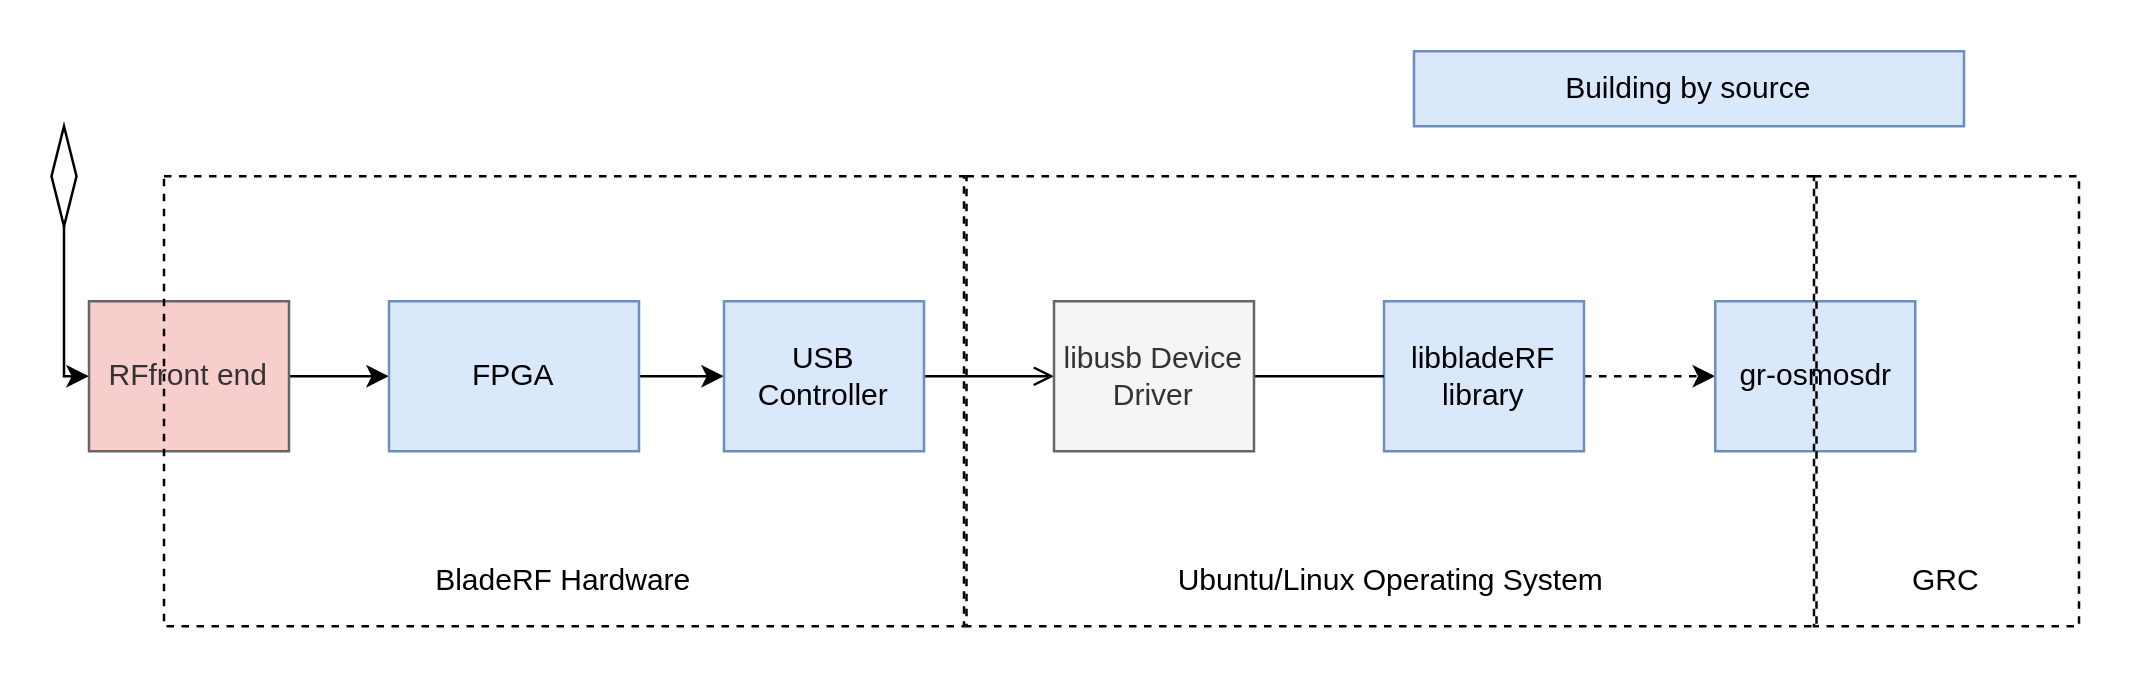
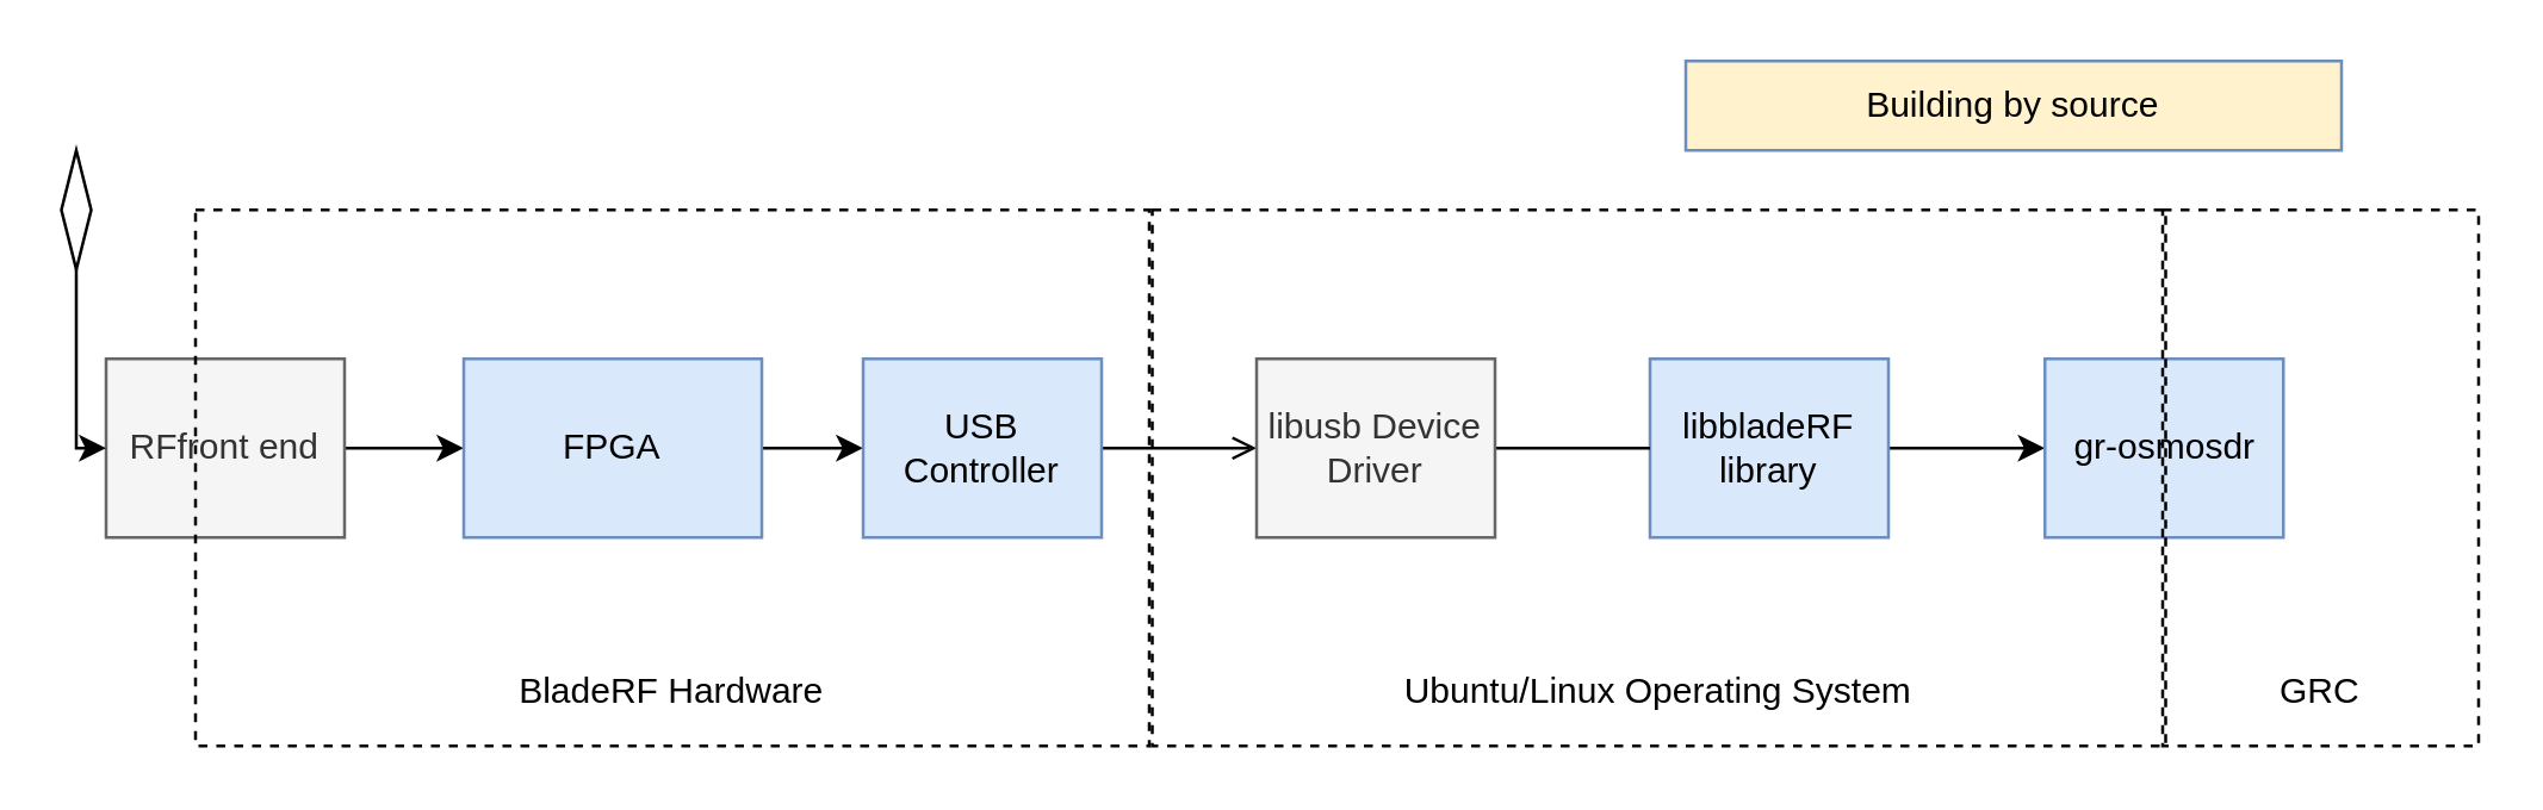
  <mxCell id="0" />
  <mxCell id="1" parent="0" />
  <mxCell id="2" value="" style="edgeStyle=orthogonalEdgeStyle;rounded=0;orthogonalLoop=1;jettySize=auto;html=1;" parent="1" source="3" target="5" edge="1"><mxGeometry relative="1" as="geometry" /></mxCell>
- <mxCell id="3" value="RFfront end" style="rounded=0;whiteSpace=wrap;html=1;fillColor=#f8cecc;strokeColor=#666666;fontColor=#333333;" parent="1" vertex="1"><mxGeometry x="35" y="120" width="80" height="60" as="geometry" /></mxCell>
+ <mxCell id="3" value="RFfront end" style="rounded=0;whiteSpace=wrap;html=1;fillColor=#f5f5f5;strokeColor=#666666;fontColor=#333333;" parent="1" vertex="1"><mxGeometry x="35" y="120" width="80" height="60" as="geometry" /></mxCell>
  <mxCell id="4" value="" style="edgeStyle=orthogonalEdgeStyle;rounded=0;orthogonalLoop=1;jettySize=auto;html=1;" parent="1" source="5" target="9" edge="1"><mxGeometry relative="1" as="geometry" /></mxCell>
  <mxCell id="5" value="FPGA" style="rounded=0;whiteSpace=wrap;html=1;fillColor=#dae8fc;strokeColor=#6c8ebf;" parent="1" vertex="1"><mxGeometry x="155" y="120" width="100" height="60" as="geometry" /></mxCell>
- <mxCell id="6" value="" style="edgeStyle=orthogonalEdgeStyle;rounded=0;orthogonalLoop=1;jettySize=auto;html=1;dashed=1;" parent="1" source="7" target="12" edge="1"><mxGeometry relative="1" as="geometry" /></mxCell>
+ <mxCell id="6" value="" style="edgeStyle=orthogonalEdgeStyle;rounded=0;orthogonalLoop=1;jettySize=auto;html=1;" parent="1" source="7" target="12" edge="1"><mxGeometry relative="1" as="geometry" /></mxCell>
  <mxCell id="7" value="libbladeRF library" style="rounded=0;whiteSpace=wrap;html=1;fillColor=#dae8fc;strokeColor=#6c8ebf;" parent="1" vertex="1"><mxGeometry x="553" y="120" width="80" height="60" as="geometry" /></mxCell>
  <mxCell id="8" value="" style="edgeStyle=orthogonalEdgeStyle;rounded=0;orthogonalLoop=1;jettySize=auto;html=1;endArrow=open;" parent="1" source="9" target="11" edge="1"><mxGeometry relative="1" as="geometry" /></mxCell>
  <mxCell id="9" value="USB Controller" style="rounded=0;whiteSpace=wrap;html=1;fillColor=#dae8fc;strokeColor=#6c8ebf;" parent="1" vertex="1"><mxGeometry x="289" y="120" width="80" height="60" as="geometry" /></mxCell>
  <mxCell id="10" value="" style="edgeStyle=orthogonalEdgeStyle;rounded=0;orthogonalLoop=1;jettySize=auto;html=1;endArrow=none;" parent="1" source="11" target="7" edge="1"><mxGeometry relative="1" as="geometry" /></mxCell>
  <mxCell id="11" value="libusb Device Driver" style="rounded=0;whiteSpace=wrap;html=1;fillColor=#f5f5f5;strokeColor=#666666;fontColor=#333333;" parent="1" vertex="1"><mxGeometry x="421" y="120" width="80" height="60" as="geometry" /></mxCell>
  <mxCell id="12" value="gr-osmosdr" style="rounded=0;whiteSpace=wrap;html=1;fillColor=#dae8fc;strokeColor=#6c8ebf;" parent="1" vertex="1"><mxGeometry x="685.5" y="120" width="80" height="60" as="geometry" /></mxCell>
- <mxCell id="13" value="Building by source" style="rounded=0;whiteSpace=wrap;html=1;fillColor=#dae8fc;strokeColor=#6c8ebf;" parent="1" vertex="1"><mxGeometry x="565" y="20" width="220" height="30" as="geometry" /></mxCell>
+ <mxCell id="13" value="Building by source" style="rounded=0;whiteSpace=wrap;html=1;fillColor=#fff2cc;strokeColor=#6c8ebf;" parent="1" vertex="1"><mxGeometry x="565" y="20" width="220" height="30" as="geometry" /></mxCell>
  <mxCell id="14" style="edgeStyle=orthogonalEdgeStyle;rounded=0;orthogonalLoop=1;jettySize=auto;html=1;exitX=0.5;exitY=1;exitDx=0;exitDy=0;" parent="1" source="3" target="3" edge="1"><mxGeometry relative="1" as="geometry" /></mxCell>
  <mxCell id="15" value="&lt;br&gt;&lt;br&gt;&lt;br&gt;&lt;br&gt;&lt;br&gt;&lt;br&gt;&lt;br&gt;&lt;br&gt;&lt;br&gt;&lt;br&gt;BladeRF Hardware&lt;br&gt;" style="rounded=0;whiteSpace=wrap;html=1;fillColor=none;dashed=1;" parent="1" vertex="1"><mxGeometry x="65" y="70" width="320" height="180" as="geometry" /></mxCell>
  <mxCell id="16" value="&lt;br&gt;&lt;br&gt;&lt;br&gt;&lt;br&gt;&lt;br&gt;&lt;br&gt;&lt;br&gt;&lt;br&gt;&lt;br&gt;&lt;br&gt;Ubuntu/Linux Operating System&lt;br&gt;" style="rounded=0;whiteSpace=wrap;html=1;fillColor=none;dashed=1;" parent="1" vertex="1"><mxGeometry x="386" y="70" width="340" height="180" as="geometry" /></mxCell>
  <mxCell id="17" value="&lt;br&gt;&lt;br&gt;&lt;br&gt;&lt;br&gt;&lt;br&gt;&lt;br&gt;&lt;br&gt;&lt;br&gt;&lt;br&gt;&lt;br&gt;GRC&lt;br&gt;" style="rounded=0;whiteSpace=wrap;html=1;fillColor=none;dashed=1;" parent="1" vertex="1"><mxGeometry x="725" y="70" width="106" height="180" as="geometry" /></mxCell>
  <mxCell id="18" style="edgeStyle=orthogonalEdgeStyle;rounded=0;orthogonalLoop=1;jettySize=auto;html=1;exitX=0.5;exitY=1;exitDx=0;exitDy=0;entryX=0;entryY=0.5;entryDx=0;entryDy=0;" parent="1" source="19" target="3" edge="1"><mxGeometry relative="1" as="geometry"><Array as="points"><mxPoint x="25" y="150" /></Array></mxGeometry></mxCell>
  <mxCell id="19" value="" style="rhombus;whiteSpace=wrap;html=1;fillColor=none;" parent="1" vertex="1"><mxGeometry x="20" y="50" width="10" height="40" as="geometry" /></mxCell>
